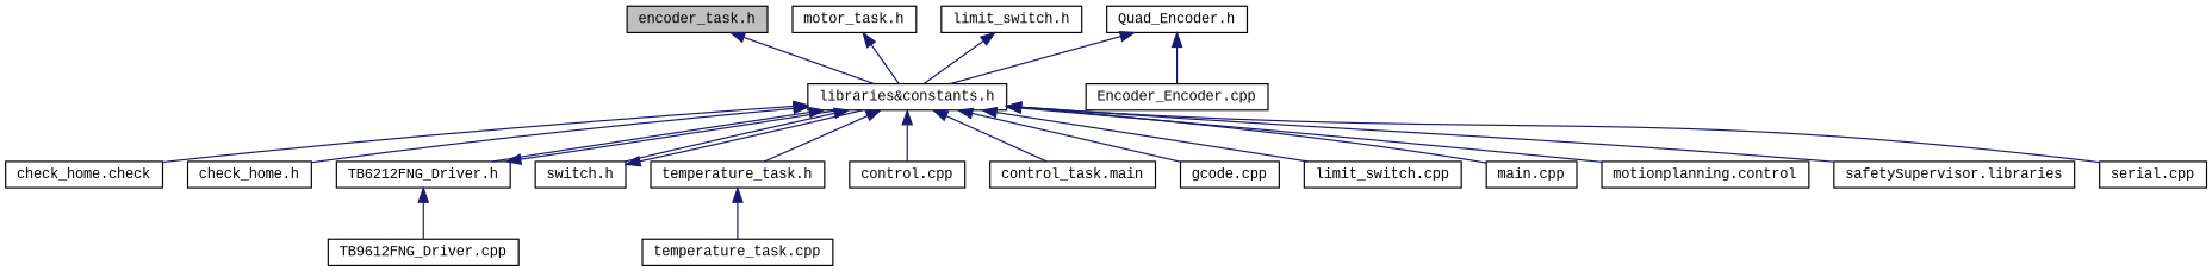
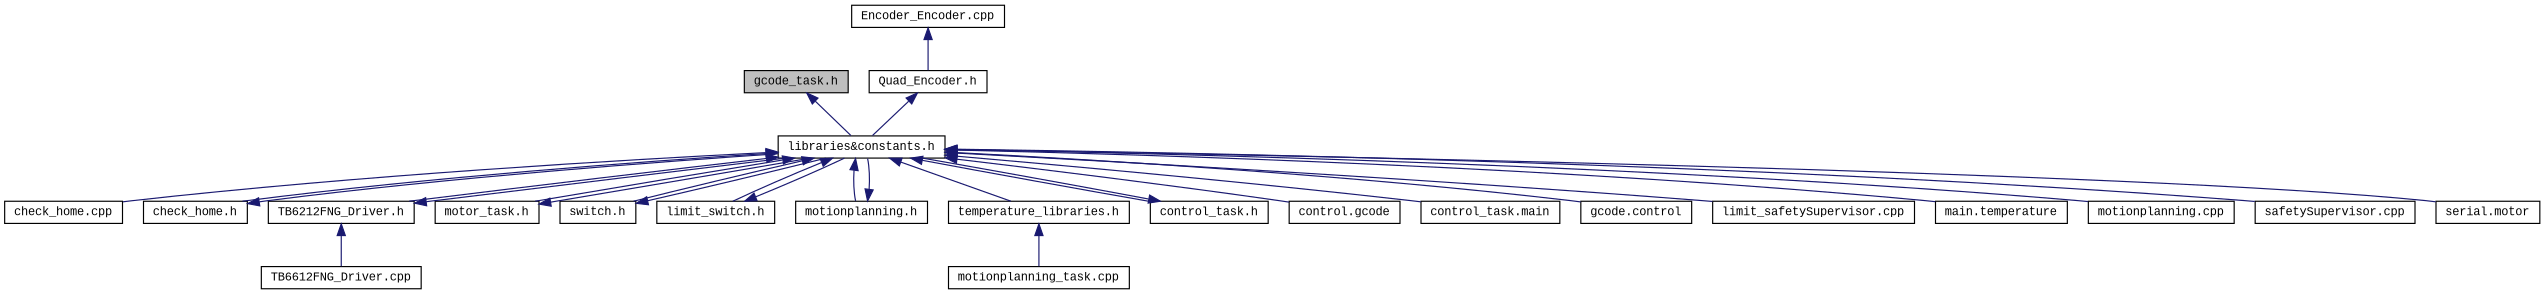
  digraph {
    fontname="Liberation Mono"
    node [color=black fillcolor=white fontname="Liberation Mono" fontsize=10 shape=record style=filled]
    edge [color=midnightblue dir=back fontname="Liberation Mono" fontsize=10 labelfontname=Helvetica labelfontsize=10 style=solid]
-   n1 [fillcolor=grey75 fontcolor=black height=0.2 label="encoder_task.h" width=0.4]
+   n1 [fillcolor=grey75 fontcolor=black height=0.2 label="gcode_task.h" width=0.4]
    n2 [height=0.2 label="libraries&constants.h" width=0.4]
-   n3 [height=0.2 label="check_home.check" width=0.4]
+   n3 [height=0.2 label="check_home.cpp" width=0.4]
    n4 [height=0.2 label="check_home.h" width=0.4]
    n5 [height=0.2 label="TB6212FNG_Driver.h" width=0.4]
    n6 [height=0.2 label="motor_task.h" width=0.4]
    n7 [height=0.2 label="switch.h" width=0.4]
    n8 [height=0.2 label="limit_switch.h" width=0.4]
-   n10 [height=0.2 label="temperature_task.h" width=0.4]
-   n12 [height=0.2 label="control.cpp" width=0.4]
+   n9 [height=0.2 label="motionplanning.h" width=0.4]
+   n10 [height=0.2 label="temperature_libraries.h" width=0.4]
+   n11 [height=0.2 label="control_task.h" width=0.4]
+   n12 [height=0.2 label="control.gcode" width=0.4]
    n13 [height=0.2 label="control_task.main" width=0.4]
-   n14 [height=0.2 label="gcode.cpp" width=0.4]
-   n15 [height=0.2 label="limit_switch.cpp" width=0.4]
-   n16 [height=0.2 label="main.cpp" width=0.4]
-   n17 [height=0.2 label="motionplanning.control" width=0.4]
-   n18 [height=0.2 label="safetySupervisor.libraries" width=0.4]
-   n19 [height=0.2 label="serial.cpp" width=0.4]
+   n14 [height=0.2 label="gcode.control" width=0.4]
+   n15 [height=0.2 label="limit_safetySupervisor.cpp" width=0.4]
+   n16 [height=0.2 label="main.temperature" width=0.4]
+   n17 [height=0.2 label="motionplanning.cpp" width=0.4]
+   n18 [height=0.2 label="safetySupervisor.cpp" width=0.4]
+   n19 [height=0.2 label="serial.motor" width=0.4]
    n20 [height=0.2 label="Quad_Encoder.h" width=0.4]
    n21 [height=0.2 label="Encoder_Encoder.cpp" width=0.4]
-   n22 [height=0.2 label="TB9612FNG_Driver.cpp" width=0.4]
-   n23 [height=0.2 label="temperature_task.cpp" width=0.4]
+   n22 [height=0.2 label="TB6612FNG_Driver.cpp" width=0.4]
+   n23 [height=0.2 label="motionplanning_task.cpp" width=0.4]
    n1 -> n2
    n2 -> n3
    n2 -> n4
    n2 -> n5
+   n2 -> n6
    n2 -> n7
+   n2 -> n8
+   n2 -> n9
    n2 -> n10
+   n2 -> n11
    n2 -> n12
    n2 -> n13
    n2 -> n14
    n2 -> n15
    n2 -> n16
    n2 -> n17
    n2 -> n18
    n2 -> n19
+   n4 -> n2
    n5 -> n2
    n5 -> n22
    n6 -> n2
    n7 -> n2
    n8 -> n2
+   n9 -> n2
    n10 -> n23
+   n11 -> n2
    n20 -> n2
-   n20 -> n21
+   n21 -> n20
  }
